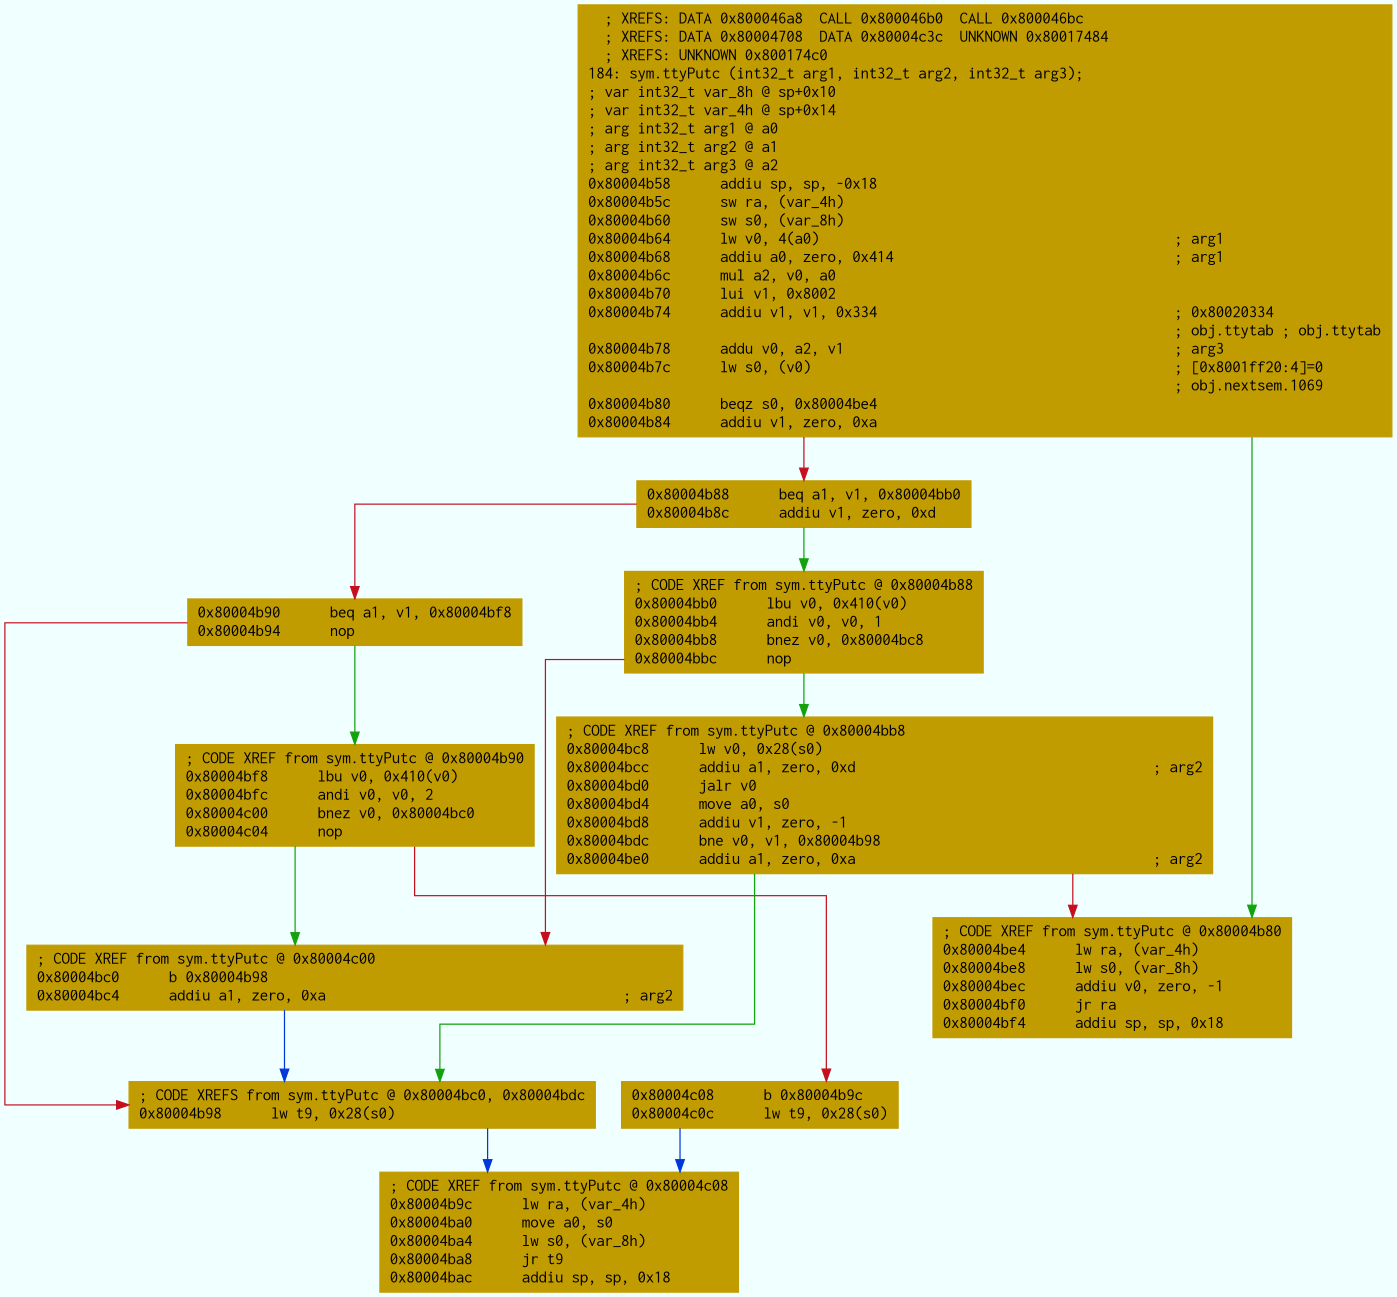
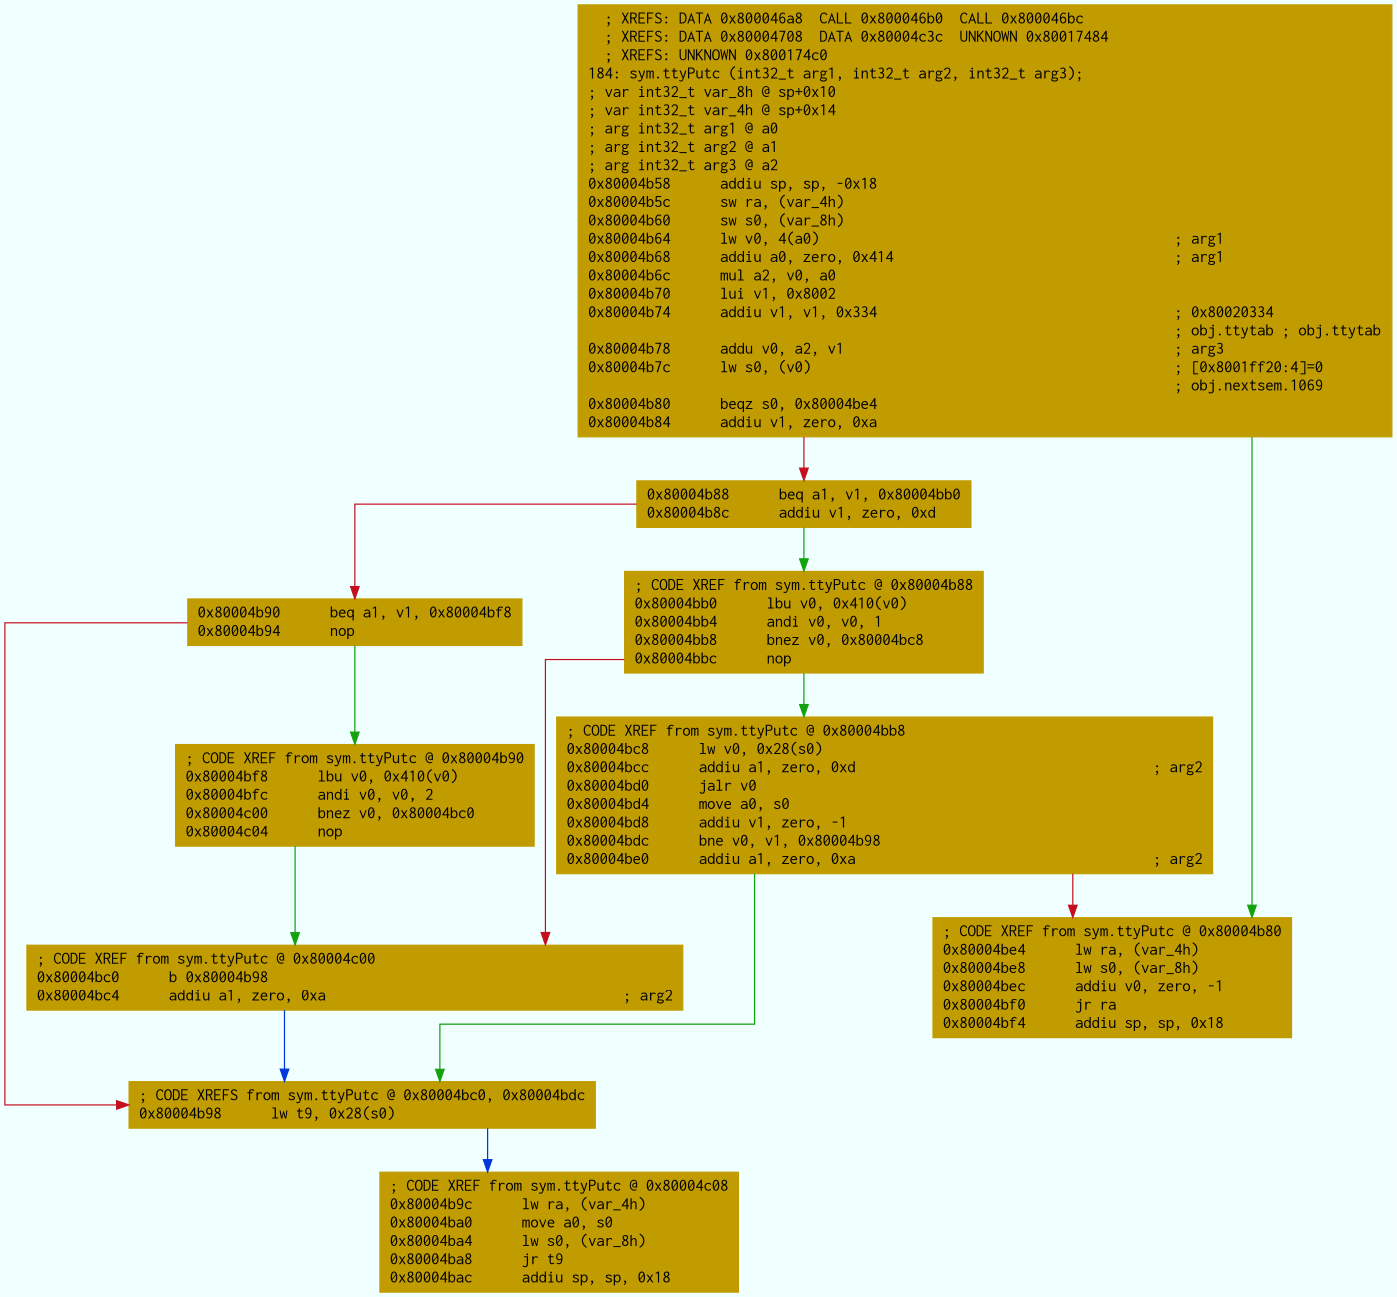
  digraph {
    bgcolor=azure
    fontname=Courier
    fontsize=8
    splines=ortho
    node [color="#c19c00" fillcolor="#c19c00" fontname=Courier shape=box style=filled]
    edge [arrowhead=normal color="#c50f1f"]
    n1 [label="  ; XREFS: DATA 0x800046a8  CALL 0x800046b0  CALL 0x800046bc  \l  ; XREFS: DATA 0x80004708  DATA 0x80004c3c  UNKNOWN 0x80017484  \l  ; XREFS: UNKNOWN 0x800174c0  \l184: sym.ttyPutc (int32_t arg1, int32_t arg2, int32_t arg3);\l; var int32_t var_8h @ sp+0x10\l; var int32_t var_4h @ sp+0x14\l; arg int32_t arg1 @ a0\l; arg int32_t arg2 @ a1\l; arg int32_t arg3 @ a2\l0x80004b58      addiu sp, sp, -0x18\l0x80004b5c      sw ra, (var_4h)\l0x80004b60      sw s0, (var_8h)\l0x80004b64      lw v0, 4(a0)                                           ; arg1\l0x80004b68      addiu a0, zero, 0x414                                  ; arg1\l0x80004b6c      mul a2, v0, a0\l0x80004b70      lui v1, 0x8002\l0x80004b74      addiu v1, v1, 0x334                                    ; 0x80020334\l                                                                       ; obj.ttytab ; obj.ttytab\l0x80004b78      addu v0, a2, v1                                        ; arg3\l0x80004b7c      lw s0, (v0)                                            ; [0x8001ff20:4]=0\l                                                                       ; obj.nextsem.1069\l0x80004b80      beqz s0, 0x80004be4\l0x80004b84      addiu v1, zero, 0xa\l"]
    n2 [label="0x80004b88      beq a1, v1, 0x80004bb0\l0x80004b8c      addiu v1, zero, 0xd\l"]
    n3 [label="; CODE XREF from sym.ttyPutc @ 0x80004b80\l0x80004be4      lw ra, (var_4h)\l0x80004be8      lw s0, (var_8h)\l0x80004bec      addiu v0, zero, -1\l0x80004bf0      jr ra\l0x80004bf4      addiu sp, sp, 0x18\l"]
    n4 [label="0x80004b90      beq a1, v1, 0x80004bf8\l0x80004b94      nop\l"]
    n5 [label="; CODE XREF from sym.ttyPutc @ 0x80004b88\l0x80004bb0      lbu v0, 0x410(v0)\l0x80004bb4      andi v0, v0, 1\l0x80004bb8      bnez v0, 0x80004bc8\l0x80004bbc      nop\l"]
    n6 [label="; CODE XREFS from sym.ttyPutc @ 0x80004bc0, 0x80004bdc\l0x80004b98      lw t9, 0x28(s0)\l"]
    n7 [label="; CODE XREF from sym.ttyPutc @ 0x80004b90\l0x80004bf8      lbu v0, 0x410(v0)\l0x80004bfc      andi v0, v0, 2\l0x80004c00      bnez v0, 0x80004bc0\l0x80004c04      nop\l"]
    n8 [label="; CODE XREF from sym.ttyPutc @ 0x80004c08\l0x80004b9c      lw ra, (var_4h)\l0x80004ba0      move a0, s0\l0x80004ba4      lw s0, (var_8h)\l0x80004ba8      jr t9\l0x80004bac      addiu sp, sp, 0x18\l"]
    n9 [label="; CODE XREF from sym.ttyPutc @ 0x80004c00\l0x80004bc0      b 0x80004b98\l0x80004bc4      addiu a1, zero, 0xa                                    ; arg2\l"]
    n10 [label="; CODE XREF from sym.ttyPutc @ 0x80004bb8\l0x80004bc8      lw v0, 0x28(s0)\l0x80004bcc      addiu a1, zero, 0xd                                    ; arg2\l0x80004bd0      jalr v0\l0x80004bd4      move a0, s0\l0x80004bd8      addiu v1, zero, -1\l0x80004bdc      bne v0, v1, 0x80004b98\l0x80004be0      addiu a1, zero, 0xa                                    ; arg2\l"]
-   n11 [label="0x80004c08      b 0x80004b9c\l0x80004c0c      lw t9, 0x28(s0)\l"]
    n1 -> n2
    n1 -> n3 [color="#13a10e"]
    n2 -> n4
    n2 -> n5 [color="#13a10e"]
    n4 -> n6
    n4 -> n7 [color="#13a10e"]
    n5 -> n9
    n5 -> n10 [color="#13a10e"]
    n6 -> n8 [color="#0037da"]
    n7 -> n9 [color="#13a10e"]
-   n7 -> n11
    n9 -> n6 [color="#0037da"]
    n10 -> n3
    n10 -> n6 [color="#13a10e"]
-   n11 -> n8 [color="#0037da"]
  }
